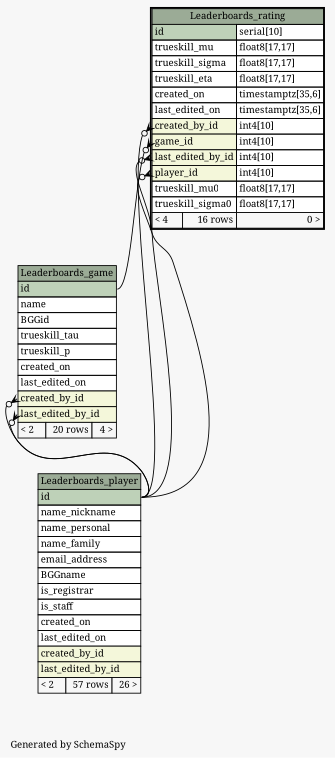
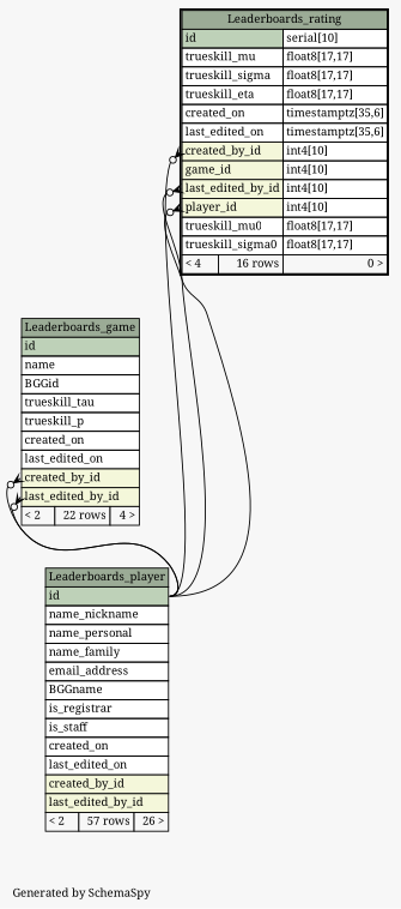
  digraph {
    bgcolor="#f7f7f7"
    fontname="Noto Serif"
    fontsize=11
    label="\nGenerated by SchemaSpy"
    labeljust=l
    nodesep=0.18
    rankdir=TB
    ranksep=0.46
    node [fontname="Noto Serif" fontsize=11 shape=plaintext]
    edge [arrowhead=none arrowsize=0.8 arrowtail=crowodot dir=back fontname="Noto Serif" headport="id:e" tailport="created_by_id:w"]
-   n1 [label=<     <TABLE BORDER="0" CELLBORDER="1" CELLSPACING="0" BGCOLOR="#ffffff">       <TR><TD COLSPAN="3" BGCOLOR="#9bab96" ALIGN="CENTER">Leaderboards_game</TD></TR>       <TR><TD PORT="id" COLSPAN="3" BGCOLOR="#bed1b8" ALIGN="LEFT">id</TD></TR>       <TR><TD PORT="name" COLSPAN="3" ALIGN="LEFT">name</TD></TR>       <TR><TD PORT="BGGid" COLSPAN="3" ALIGN="LEFT">BGGid</TD></TR>       <TR><TD PORT="trueskill_tau" COLSPAN="3" ALIGN="LEFT">trueskill_tau</TD></TR>       <TR><TD PORT="trueskill_p" COLSPAN="3" ALIGN="LEFT">trueskill_p</TD></TR>       <TR><TD PORT="created_on" COLSPAN="3" ALIGN="LEFT">created_on</TD></TR>       <TR><TD PORT="last_edited_on" COLSPAN="3" ALIGN="LEFT">last_edited_on</TD></TR>       <TR><TD PORT="created_by_id" COLSPAN="3" BGCOLOR="#f4f7da" ALIGN="LEFT">created_by_id</TD></TR>       <TR><TD PORT="last_edited_by_id" COLSPAN="3" BGCOLOR="#f4f7da" ALIGN="LEFT">last_edited_by_id</TD></TR>       <TR><TD ALIGN="LEFT" BGCOLOR="#f7f7f7">&lt; 2</TD><TD ALIGN="RIGHT" BGCOLOR="#f7f7f7">20 rows</TD><TD ALIGN="RIGHT" BGCOLOR="#f7f7f7">4 &gt;</TD></TR>     </TABLE>>]
+   n1 [label=<     <TABLE BORDER="0" CELLBORDER="1" CELLSPACING="0" BGCOLOR="#ffffff">       <TR><TD COLSPAN="3" BGCOLOR="#9bab96" ALIGN="CENTER">Leaderboards_game</TD></TR>       <TR><TD PORT="id" COLSPAN="3" BGCOLOR="#bed1b8" ALIGN="LEFT">id</TD></TR>       <TR><TD PORT="name" COLSPAN="3" ALIGN="LEFT">name</TD></TR>       <TR><TD PORT="BGGid" COLSPAN="3" ALIGN="LEFT">BGGid</TD></TR>       <TR><TD PORT="trueskill_tau" COLSPAN="3" ALIGN="LEFT">trueskill_tau</TD></TR>       <TR><TD PORT="trueskill_p" COLSPAN="3" ALIGN="LEFT">trueskill_p</TD></TR>       <TR><TD PORT="created_on" COLSPAN="3" ALIGN="LEFT">created_on</TD></TR>       <TR><TD PORT="last_edited_on" COLSPAN="3" ALIGN="LEFT">last_edited_on</TD></TR>       <TR><TD PORT="created_by_id" COLSPAN="3" BGCOLOR="#f4f7da" ALIGN="LEFT">created_by_id</TD></TR>       <TR><TD PORT="last_edited_by_id" COLSPAN="3" BGCOLOR="#f4f7da" ALIGN="LEFT">last_edited_by_id</TD></TR>       <TR><TD ALIGN="LEFT" BGCOLOR="#f7f7f7">&lt; 2</TD><TD ALIGN="RIGHT" BGCOLOR="#f7f7f7">22 rows</TD><TD ALIGN="RIGHT" BGCOLOR="#f7f7f7">4 &gt;</TD></TR>     </TABLE>>]
    n2 [label=<     <TABLE BORDER="0" CELLBORDER="1" CELLSPACING="0" BGCOLOR="#ffffff">       <TR><TD COLSPAN="3" BGCOLOR="#9bab96" ALIGN="CENTER">Leaderboards_player</TD></TR>       <TR><TD PORT="id" COLSPAN="3" BGCOLOR="#bed1b8" ALIGN="LEFT">id</TD></TR>       <TR><TD PORT="name_nickname" COLSPAN="3" ALIGN="LEFT">name_nickname</TD></TR>       <TR><TD PORT="name_personal" COLSPAN="3" ALIGN="LEFT">name_personal</TD></TR>       <TR><TD PORT="name_family" COLSPAN="3" ALIGN="LEFT">name_family</TD></TR>       <TR><TD PORT="email_address" COLSPAN="3" ALIGN="LEFT">email_address</TD></TR>       <TR><TD PORT="BGGname" COLSPAN="3" ALIGN="LEFT">BGGname</TD></TR>       <TR><TD PORT="is_registrar" COLSPAN="3" ALIGN="LEFT">is_registrar</TD></TR>       <TR><TD PORT="is_staff" COLSPAN="3" ALIGN="LEFT">is_staff</TD></TR>       <TR><TD PORT="created_on" COLSPAN="3" ALIGN="LEFT">created_on</TD></TR>       <TR><TD PORT="last_edited_on" COLSPAN="3" ALIGN="LEFT">last_edited_on</TD></TR>       <TR><TD PORT="created_by_id" COLSPAN="3" BGCOLOR="#f4f7da" ALIGN="LEFT">created_by_id</TD></TR>       <TR><TD PORT="last_edited_by_id" COLSPAN="3" BGCOLOR="#f4f7da" ALIGN="LEFT">last_edited_by_id</TD></TR>       <TR><TD ALIGN="LEFT" BGCOLOR="#f7f7f7">&lt; 2</TD><TD ALIGN="RIGHT" BGCOLOR="#f7f7f7">57 rows</TD><TD ALIGN="RIGHT" BGCOLOR="#f7f7f7">26 &gt;</TD></TR>     </TABLE>>]
    n3 [label=<     <TABLE BORDER="2" CELLBORDER="1" CELLSPACING="0" BGCOLOR="#ffffff">       <TR><TD COLSPAN="3" BGCOLOR="#9bab96" ALIGN="CENTER">Leaderboards_rating</TD></TR>       <TR><TD PORT="id" COLSPAN="2" BGCOLOR="#bed1b8" ALIGN="LEFT">id</TD><TD PORT="id.type" ALIGN="LEFT">serial[10]</TD></TR>       <TR><TD PORT="trueskill_mu" COLSPAN="2" ALIGN="LEFT">trueskill_mu</TD><TD PORT="trueskill_mu.type" ALIGN="LEFT">float8[17,17]</TD></TR>       <TR><TD PORT="trueskill_sigma" COLSPAN="2" ALIGN="LEFT">trueskill_sigma</TD><TD PORT="trueskill_sigma.type" ALIGN="LEFT">float8[17,17]</TD></TR>       <TR><TD PORT="trueskill_eta" COLSPAN="2" ALIGN="LEFT">trueskill_eta</TD><TD PORT="trueskill_eta.type" ALIGN="LEFT">float8[17,17]</TD></TR>       <TR><TD PORT="created_on" COLSPAN="2" ALIGN="LEFT">created_on</TD><TD PORT="created_on.type" ALIGN="LEFT">timestamptz[35,6]</TD></TR>       <TR><TD PORT="last_edited_on" COLSPAN="2" ALIGN="LEFT">last_edited_on</TD><TD PORT="last_edited_on.type" ALIGN="LEFT">timestamptz[35,6]</TD></TR>       <TR><TD PORT="created_by_id" COLSPAN="2" BGCOLOR="#f4f7da" ALIGN="LEFT">created_by_id</TD><TD PORT="created_by_id.type" ALIGN="LEFT">int4[10]</TD></TR>       <TR><TD PORT="game_id" COLSPAN="2" BGCOLOR="#f4f7da" ALIGN="LEFT">game_id</TD><TD PORT="game_id.type" ALIGN="LEFT">int4[10]</TD></TR>       <TR><TD PORT="last_edited_by_id" COLSPAN="2" BGCOLOR="#f4f7da" ALIGN="LEFT">last_edited_by_id</TD><TD PORT="last_edited_by_id.type" ALIGN="LEFT">int4[10]</TD></TR>       <TR><TD PORT="player_id" COLSPAN="2" BGCOLOR="#f4f7da" ALIGN="LEFT">player_id</TD><TD PORT="player_id.type" ALIGN="LEFT">int4[10]</TD></TR>       <TR><TD PORT="trueskill_mu0" COLSPAN="2" ALIGN="LEFT">trueskill_mu0</TD><TD PORT="trueskill_mu0.type" ALIGN="LEFT">float8[17,17]</TD></TR>       <TR><TD PORT="trueskill_sigma0" COLSPAN="2" ALIGN="LEFT">trueskill_sigma0</TD><TD PORT="trueskill_sigma0.type" ALIGN="LEFT">float8[17,17]</TD></TR>       <TR><TD ALIGN="LEFT" BGCOLOR="#f7f7f7">&lt; 4</TD><TD ALIGN="RIGHT" BGCOLOR="#f7f7f7">16 rows</TD><TD ALIGN="RIGHT" BGCOLOR="#f7f7f7">0 &gt;</TD></TR>     </TABLE>>]
    n1 -> n2
    n1 -> n2 [tailport="last_edited_by_id:w"]
-   n3 -> n1 [tailport="game_id:w"]
    n3 -> n2
    n3 -> n2 [tailport="last_edited_by_id:w"]
    n3 -> n2 [tailport="player_id:w"]
  }
